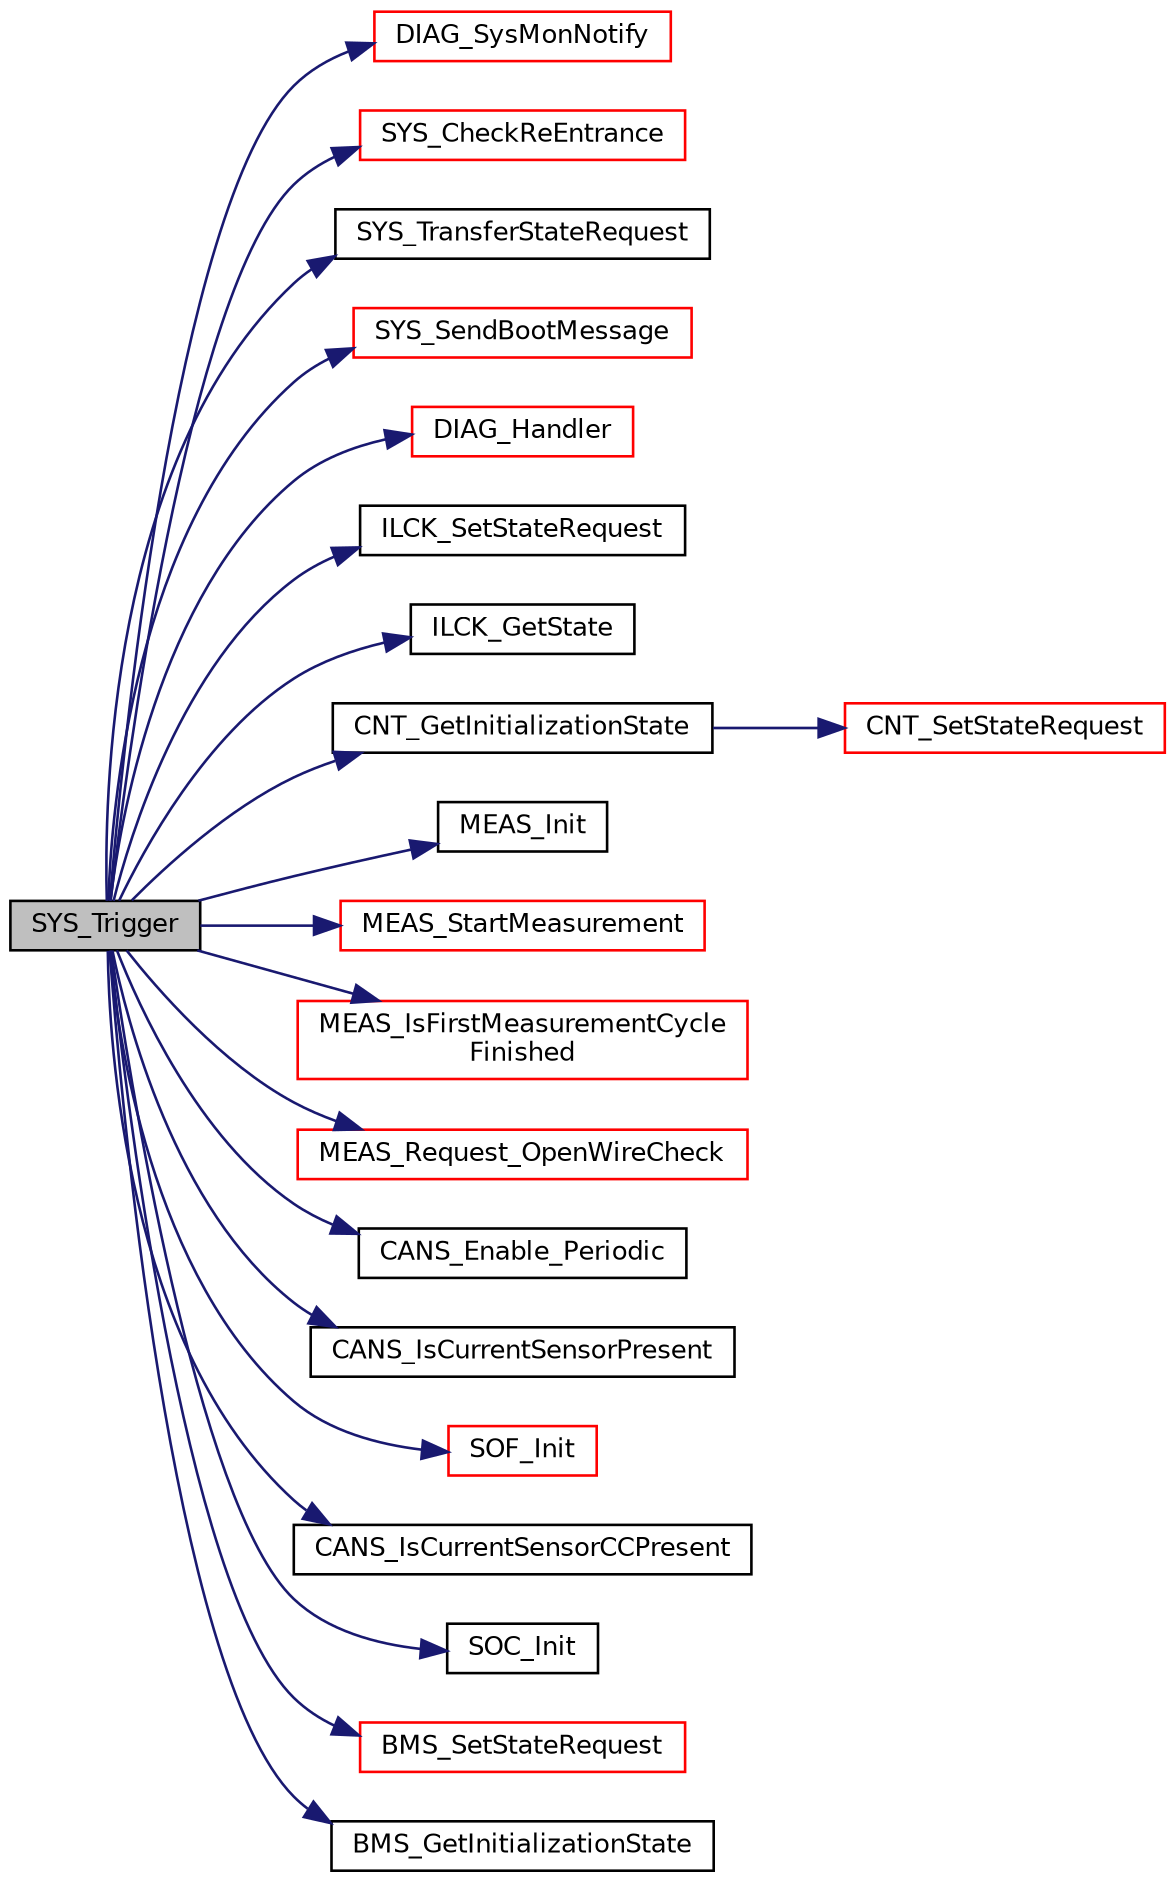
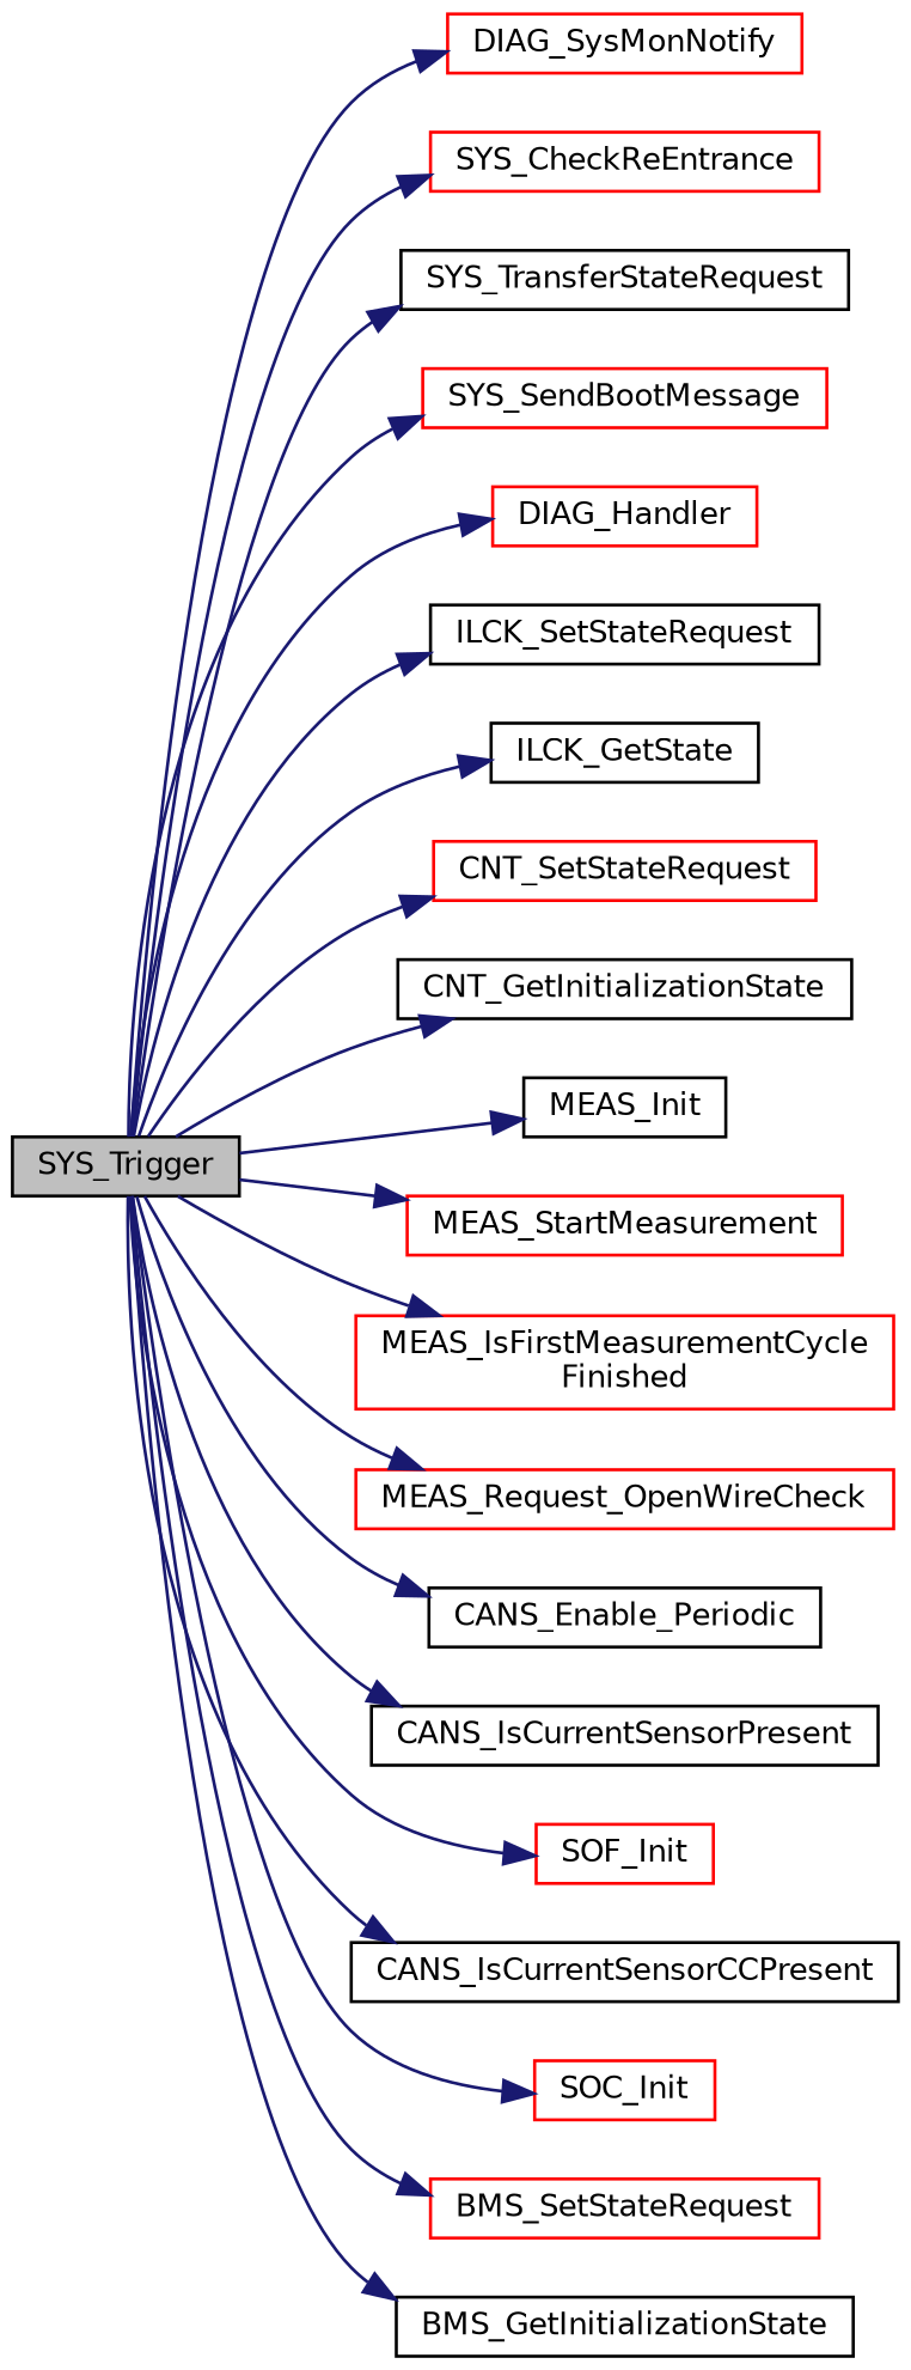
  digraph {
    rankdir=LR
    node [color=red fillcolor=white fontname=Helvetica fontsize=10 shape=record style=filled]
    edge [color=midnightblue fontname=Helvetica fontsize=10 labelfontname=Helvetica labelfontsize=10 style=solid]
    n1 [color=black fillcolor=grey75 fontcolor=black height=0.2 label=SYS_Trigger width=0.4]
    n2 [height=0.2 label=DIAG_SysMonNotify width=0.4]
    n3 [height=0.2 label=SYS_CheckReEntrance width=0.4]
    n4 [color=black height=0.2 label=SYS_TransferStateRequest width=0.4]
    n5 [height=0.2 label=SYS_SendBootMessage width=0.4]
    n6 [height=0.2 label=DIAG_Handler width=0.4]
    n7 [color=black height=0.2 label=ILCK_SetStateRequest width=0.4]
    n8 [color=black height=0.2 label=ILCK_GetState width=0.4]
    n9 [height=0.2 label=CNT_SetStateRequest width=0.4]
    n10 [color=black height=0.2 label=CNT_GetInitializationState width=0.4]
    n11 [color=black height=0.2 label=MEAS_Init width=0.4]
    n12 [height=0.2 label=MEAS_StartMeasurement width=0.4]
    n13 [height=0.2 label="MEAS_IsFirstMeasurementCycle\lFinished" width=0.4]
    n14 [height=0.2 label=MEAS_Request_OpenWireCheck width=0.4]
    n15 [color=black height=0.2 label=CANS_Enable_Periodic width=0.4]
    n16 [color=black height=0.2 label=CANS_IsCurrentSensorPresent width=0.4]
    n17 [height=0.2 label=SOF_Init width=0.4]
    n18 [color=black height=0.2 label=CANS_IsCurrentSensorCCPresent width=0.4]
-   n19 [color=black height=0.2 label=SOC_Init width=0.4]
+   n19 [height=0.2 label=SOC_Init width=0.4]
    n20 [height=0.2 label=BMS_SetStateRequest width=0.4]
    n21 [color=black height=0.2 label=BMS_GetInitializationState width=0.4]
    n1 -> n2
    n1 -> n3
    n1 -> n4
    n1 -> n5
    n1 -> n6
    n1 -> n7
    n1 -> n8
-   n10 -> n9
+   n1 -> n9
    n1 -> n10
    n1 -> n11
    n1 -> n12
    n1 -> n13
    n1 -> n14
    n1 -> n15
    n1 -> n16
    n1 -> n17
    n1 -> n18
    n1 -> n19
    n1 -> n20
    n1 -> n21
  }
